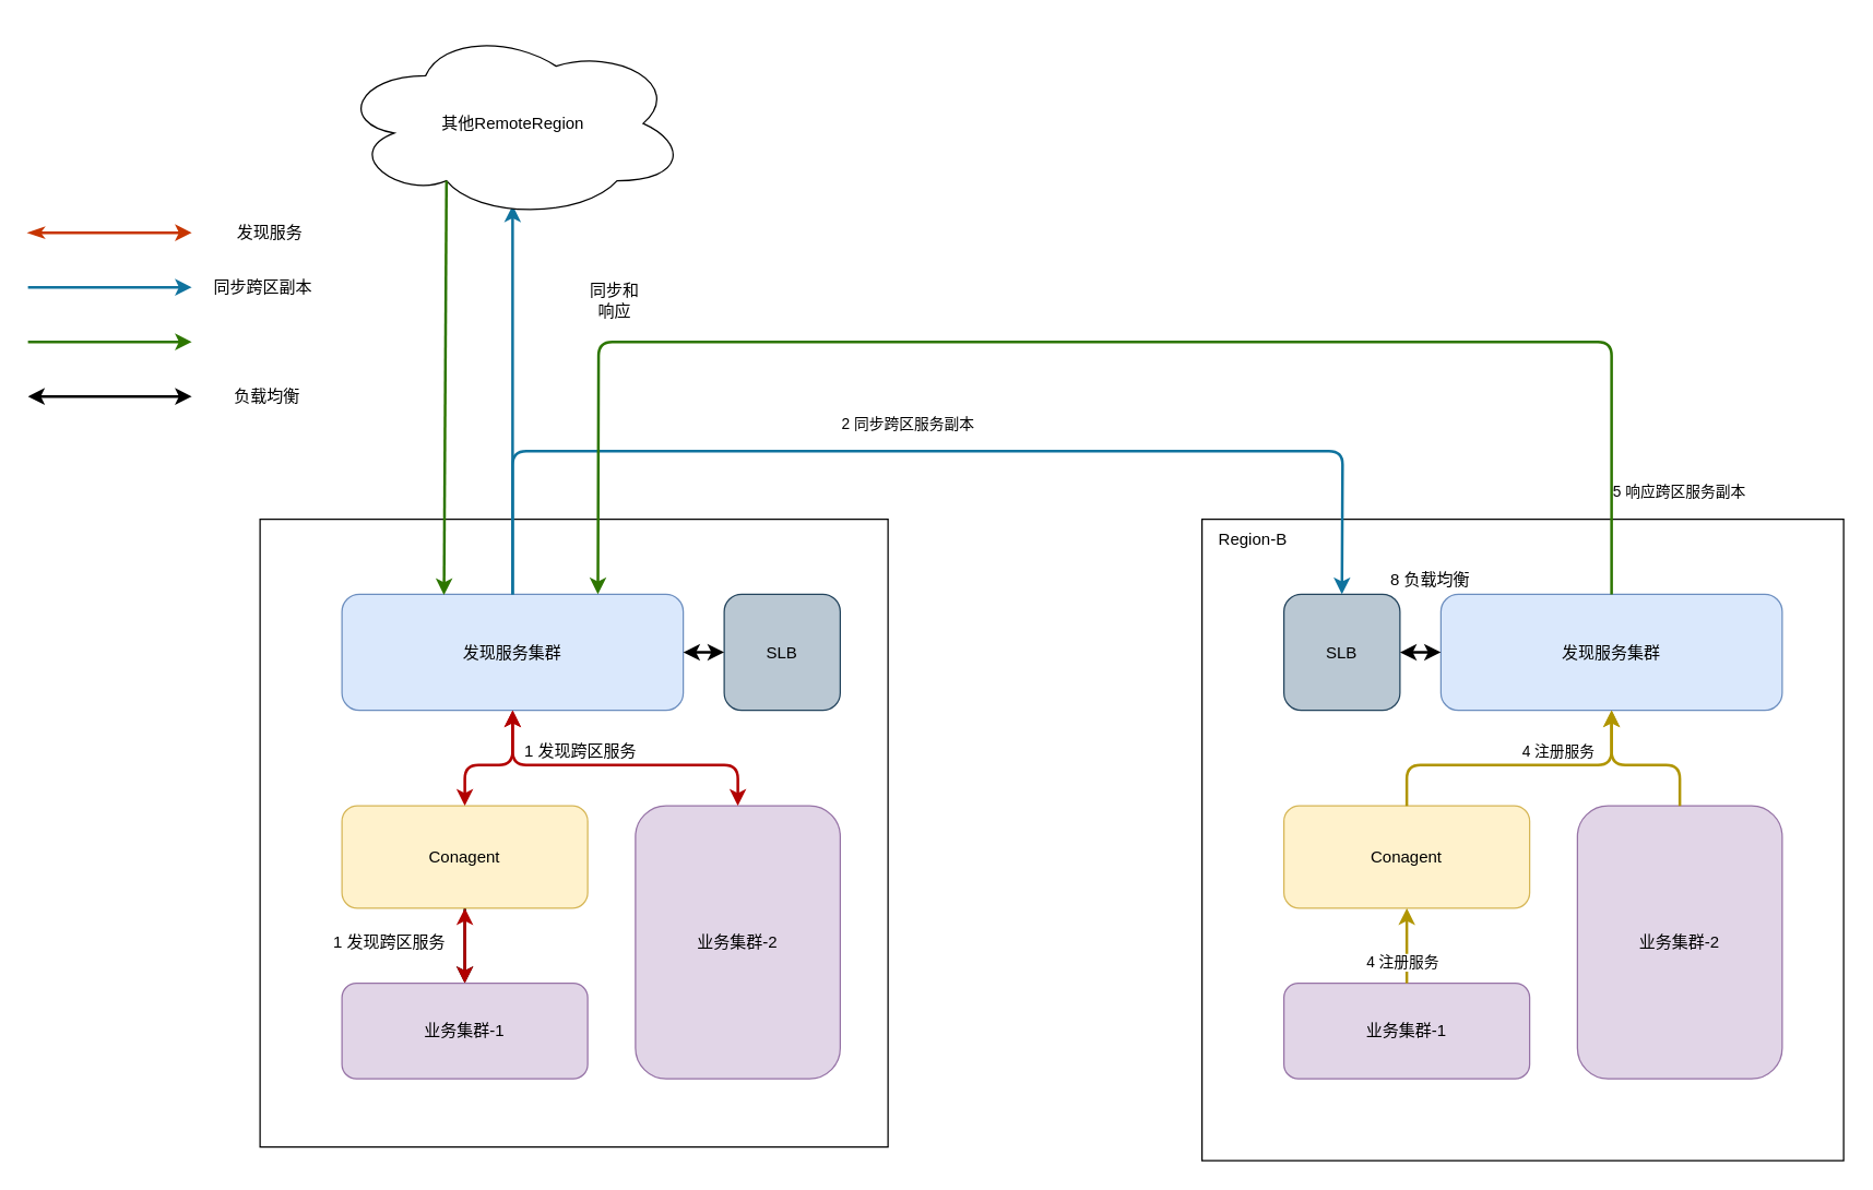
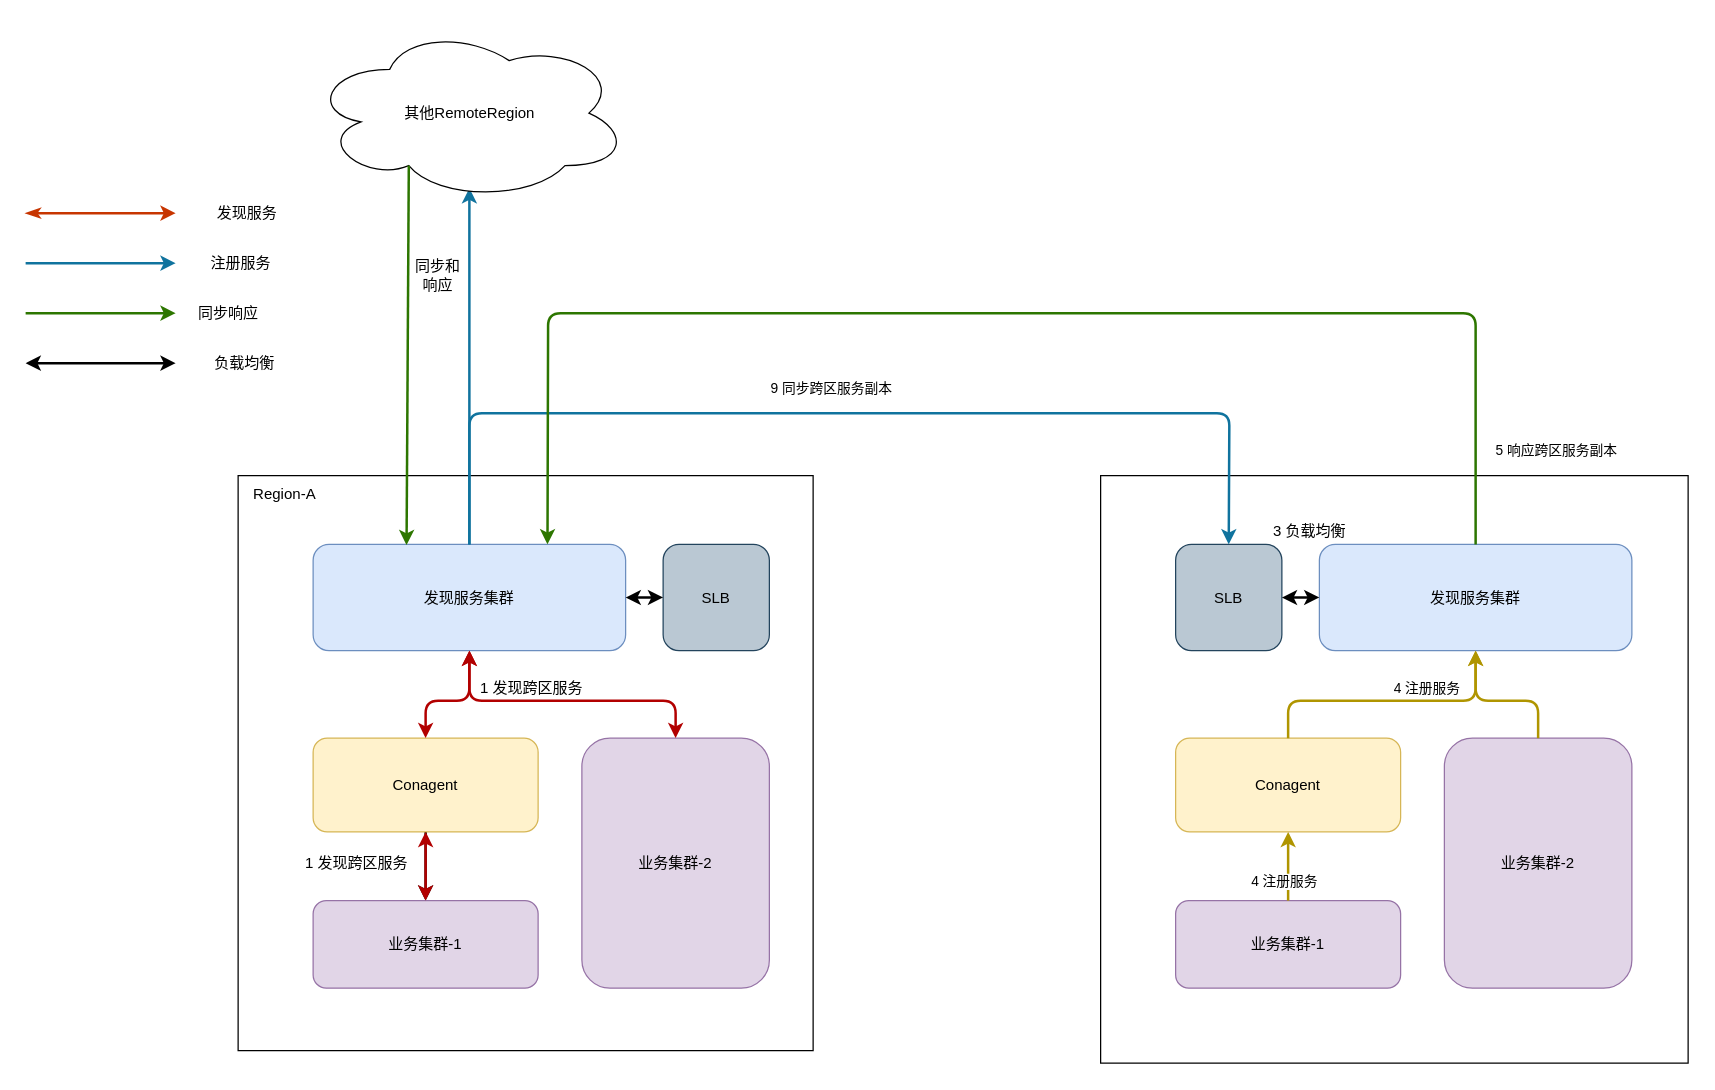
  <mxCell id="0" />
  <mxCell id="1" parent="0" />
  <mxCell id="2" value="" style="whiteSpace=wrap;html=1;aspect=fixed;" vertex="1" parent="1"><mxGeometry x="190" y="380" width="460" height="460" as="geometry" /></mxCell>
  <mxCell id="3" value="发现服务集群" style="rounded=1;whiteSpace=wrap;html=1;fillColor=#dae8fc;strokeColor=#6c8ebf;" vertex="1" parent="1"><mxGeometry x="250" y="435" width="250" height="85" as="geometry" /></mxCell>
  <mxCell id="4" value="" style="edgeStyle=orthogonalEdgeStyle;rounded=0;orthogonalLoop=1;jettySize=auto;html=1;startArrow=none;startFill=0;strokeWidth=2;" edge="1" parent="1" source="5" target="6"><mxGeometry relative="1" as="geometry" /></mxCell>
  <mxCell id="5" value="Conagent" style="rounded=1;whiteSpace=wrap;html=1;fillColor=#fff2cc;strokeColor=#d6b656;" vertex="1" parent="1"><mxGeometry x="250" y="590" width="180" height="75" as="geometry" /></mxCell>
  <mxCell id="6" value="业务集群-1" style="rounded=1;whiteSpace=wrap;html=1;fillColor=#e1d5e7;strokeColor=#9673a6;" vertex="1" parent="1"><mxGeometry x="250" y="720" width="180" height="70" as="geometry" /></mxCell>
  <mxCell id="7" value="&lt;span&gt;业务集群-2&lt;/span&gt;" style="rounded=1;whiteSpace=wrap;html=1;fillColor=#e1d5e7;strokeColor=#9673a6;" vertex="1" parent="1"><mxGeometry x="465" y="590" width="150" height="200" as="geometry" /></mxCell>
+ <mxCell id="8" value="Region-A" style="text;html=1;strokeColor=none;fillColor=none;align=center;verticalAlign=middle;whiteSpace=wrap;rounded=0;" vertex="1" parent="1"><mxGeometry x="190" y="380" width="75" height="30" as="geometry" /></mxCell>
  <mxCell id="9" value="SLB" style="rounded=1;whiteSpace=wrap;html=1;fillColor=#bac8d3;strokeColor=#23445d;" vertex="1" parent="1"><mxGeometry x="530" y="435" width="85" height="85" as="geometry" /></mxCell>
  <mxCell id="10" value="" style="endArrow=classic;startArrow=classic;html=1;exitX=0.5;exitY=0;exitDx=0;exitDy=0;entryX=0.5;entryY=1;entryDx=0;entryDy=0;strokeWidth=2;fillColor=#e51400;strokeColor=#B20000;" edge="1" parent="1" source="5" target="3"><mxGeometry width="50" height="50" relative="1" as="geometry"><mxPoint x="840" y="600" as="sourcePoint" /><mxPoint x="375" y="530" as="targetPoint" /><Array as="points"><mxPoint x="340" y="560" /><mxPoint x="375" y="560" /></Array></mxGeometry></mxCell>
  <mxCell id="11" value="" style="endArrow=classic;startArrow=classic;html=1;entryX=0.5;entryY=0;entryDx=0;entryDy=0;exitX=0.5;exitY=1;exitDx=0;exitDy=0;strokeWidth=2;fillColor=#e51400;strokeColor=#B20000;" edge="1" parent="1" source="3" target="7"><mxGeometry width="50" height="50" relative="1" as="geometry"><mxPoint x="570" y="520" as="sourcePoint" /><mxPoint x="351" y="528.98" as="targetPoint" /><Array as="points"><mxPoint x="375" y="560" /><mxPoint x="540" y="560" /></Array></mxGeometry></mxCell>
  <mxCell id="12" value="" style="endArrow=classic;startArrow=classic;html=1;strokeWidth=2;entryX=0;entryY=0.5;entryDx=0;entryDy=0;exitX=1;exitY=0.5;exitDx=0;exitDy=0;" edge="1" parent="1" source="3" target="9"><mxGeometry width="50" height="50" relative="1" as="geometry"><mxPoint x="480" y="450" as="sourcePoint" /><mxPoint x="530" y="400" as="targetPoint" /></mxGeometry></mxCell>
  <mxCell id="13" value="" style="whiteSpace=wrap;html=1;aspect=fixed;" vertex="1" parent="1"><mxGeometry x="880" y="380" width="470" height="470" as="geometry" /></mxCell>
  <mxCell id="14" value="发现服务集群" style="rounded=1;whiteSpace=wrap;html=1;fillColor=#dae8fc;strokeColor=#6c8ebf;" vertex="1" parent="1"><mxGeometry x="1055" y="435" width="250" height="85" as="geometry" /></mxCell>
  <mxCell id="15" value="Conagent" style="rounded=1;whiteSpace=wrap;html=1;fillColor=#fff2cc;strokeColor=#d6b656;" vertex="1" parent="1"><mxGeometry x="940" y="590" width="180" height="75" as="geometry" /></mxCell>
  <mxCell id="16" value="业务集群-1" style="rounded=1;whiteSpace=wrap;html=1;fillColor=#e1d5e7;strokeColor=#9673a6;" vertex="1" parent="1"><mxGeometry x="940" y="720" width="180" height="70" as="geometry" /></mxCell>
  <mxCell id="17" value="&lt;span&gt;业务集群-2&lt;/span&gt;" style="rounded=1;whiteSpace=wrap;html=1;fillColor=#e1d5e7;strokeColor=#9673a6;" vertex="1" parent="1"><mxGeometry x="1155" y="590" width="150" height="200" as="geometry" /></mxCell>
- <mxCell id="18" value="Region-B" style="text;html=1;strokeColor=none;fillColor=none;align=center;verticalAlign=middle;whiteSpace=wrap;rounded=0;" vertex="1" parent="1"><mxGeometry x="880" y="380" width="75" height="30" as="geometry" /></mxCell>
  <mxCell id="19" value="SLB" style="rounded=1;whiteSpace=wrap;html=1;fillColor=#bac8d3;strokeColor=#23445d;" vertex="1" parent="1"><mxGeometry x="940" y="435" width="85" height="85" as="geometry" /></mxCell>
  <mxCell id="20" value="" style="endArrow=classic;startArrow=none;html=1;exitX=0.5;exitY=0;exitDx=0;exitDy=0;entryX=0.5;entryY=1;entryDx=0;entryDy=0;strokeWidth=2;fillColor=#e3c800;strokeColor=#B09500;startFill=0;" edge="1" parent="1" source="15" target="14"><mxGeometry width="50" height="50" relative="1" as="geometry"><mxPoint x="1530" y="600" as="sourcePoint" /><mxPoint x="1065" y="530" as="targetPoint" /><Array as="points"><mxPoint x="1030" y="560" /><mxPoint x="1180" y="560" /></Array></mxGeometry></mxCell>
  <mxCell id="21" value="" style="endArrow=classic;startArrow=none;html=1;strokeWidth=2;exitX=0.5;exitY=0;exitDx=0;exitDy=0;entryX=0.5;entryY=0;entryDx=0;entryDy=0;startFill=0;fillColor=#b1ddf0;strokeColor=#10739e;" edge="1" parent="1" source="3" target="19"><mxGeometry width="50" height="50" relative="1" as="geometry"><mxPoint x="510" y="310" as="sourcePoint" /><mxPoint x="970" y="310" as="targetPoint" /><Array as="points"><mxPoint x="375" y="330" /><mxPoint x="983" y="330" /></Array></mxGeometry></mxCell>
  <mxCell id="22" value="" style="endArrow=classic;startArrow=classic;html=1;strokeWidth=2;entryX=0;entryY=0.5;entryDx=0;entryDy=0;exitX=1;exitY=0.5;exitDx=0;exitDy=0;" edge="1" parent="1" source="19" target="14"><mxGeometry width="50" height="50" relative="1" as="geometry"><mxPoint x="860" y="560" as="sourcePoint" /><mxPoint x="910" y="510" as="targetPoint" /></mxGeometry></mxCell>
  <mxCell id="23" value="1 发现跨区服务" style="text;html=1;strokeColor=none;fillColor=none;align=center;verticalAlign=middle;whiteSpace=wrap;rounded=0;" vertex="1" parent="1"><mxGeometry x="370" y="540" width="110" height="20" as="geometry" /></mxCell>
- <mxCell id="24" value="&lt;span style=&quot;font-size: 11px ; background-color: rgb(255 , 255 , 255)&quot;&gt;2 同步跨区服务副本&lt;/span&gt;" style="text;html=1;strokeColor=none;fillColor=none;align=center;verticalAlign=middle;whiteSpace=wrap;rounded=0;" vertex="1" parent="1"><mxGeometry x="600" y="300" width="130" height="20" as="geometry" /></mxCell>
- <mxCell id="25" value="&lt;span style=&quot;font-size: 11px ; background-color: rgb(255 , 255 , 255)&quot;&gt;5 响应跨区服务副本&lt;/span&gt;" style="text;html=1;strokeColor=none;fillColor=none;align=center;verticalAlign=middle;whiteSpace=wrap;rounded=0;" vertex="1" parent="1"><mxGeometry x="1165" y="350" width="130" height="20" as="geometry" /></mxCell>
- <mxCell id="26" value="8 负载均衡" style="text;html=1;strokeColor=none;fillColor=none;align=center;verticalAlign=middle;whiteSpace=wrap;rounded=0;" vertex="1" parent="1"><mxGeometry x="1010" y="415" width="75" height="20" as="geometry" /></mxCell>
+ <mxCell id="24" value="&lt;span style=&quot;font-size: 11px ; background-color: rgb(255 , 255 , 255)&quot;&gt;9 同步跨区服务副本&lt;/span&gt;" style="text;html=1;strokeColor=none;fillColor=none;align=center;verticalAlign=middle;whiteSpace=wrap;rounded=0;" vertex="1" parent="1"><mxGeometry x="600" y="300" width="130" height="20" as="geometry" /></mxCell>
+ <mxCell id="25" value="&lt;span style=&quot;font-size: 11px ; background-color: rgb(255 , 255 , 255)&quot;&gt;5 响应跨区服务副本&lt;/span&gt;" style="text;html=1;strokeColor=none;fillColor=none;align=center;verticalAlign=middle;whiteSpace=wrap;rounded=0;" vertex="1" parent="1"><mxGeometry x="1180" y="350" width="130" height="20" as="geometry" /></mxCell>
+ <mxCell id="26" value="3 负载均衡" style="text;html=1;strokeColor=none;fillColor=none;align=center;verticalAlign=middle;whiteSpace=wrap;rounded=0;" vertex="1" parent="1"><mxGeometry x="1010" y="415" width="75" height="20" as="geometry" /></mxCell>
  <mxCell id="27" value="" style="endArrow=classic;startArrow=classic;html=1;strokeWidth=2;entryX=0.5;entryY=1;entryDx=0;entryDy=0;fillColor=#e51400;strokeColor=#B20000;" edge="1" parent="1" source="6" target="5"><mxGeometry width="50" height="50" relative="1" as="geometry"><mxPoint y="710" as="sourcePoint" x="140" /><mxPoint x="190" y="660" as="targetPoint" /></mxGeometry></mxCell>
  <mxCell id="28" value="" style="endArrow=classic;html=1;strokeWidth=2;exitX=0.5;exitY=0;exitDx=0;exitDy=0;fillColor=#b1ddf0;strokeColor=#10739e;" edge="1" parent="1" source="3"><mxGeometry width="50" height="50" relative="1" as="geometry"><mxPoint x="300" y="270" as="sourcePoint" /><mxPoint x="375" y="150" as="targetPoint" /></mxGeometry></mxCell>
  <mxCell id="29" value="其他RemoteRegion" style="ellipse;shape=cloud;whiteSpace=wrap;html=1;" vertex="1" parent="1"><mxGeometry x="247.5" y="20" width="255" height="140" as="geometry" /></mxCell>
  <mxCell id="30" value="" style="endArrow=classic;html=1;fillColor=#fa6800;strokeColor=#C73500;strokeWidth=2;startArrow=classicThin;startFill=1;" edge="1" parent="1"><mxGeometry width="50" height="50" relative="1" as="geometry"><mxPoint x="20" y="170" as="sourcePoint" /><mxPoint y="170" as="targetPoint" x="140" /></mxGeometry></mxCell>
  <mxCell id="31" value="" style="endArrow=classic;html=1;strokeWidth=2;fillColor=#b1ddf0;strokeColor=#10739e;" edge="1" parent="1"><mxGeometry width="50" height="50" relative="1" as="geometry"><mxPoint x="20" y="210" as="sourcePoint" /><mxPoint y="210" as="targetPoint" x="140" /></mxGeometry></mxCell>
  <mxCell id="32" value="发现服务" style="text;html=1;strokeColor=none;fillColor=none;align=center;verticalAlign=middle;whiteSpace=wrap;rounded=0;" vertex="1" parent="1"><mxGeometry x="170" y="160" width="55" height="20" as="geometry" /></mxCell>
- <mxCell id="33" value="同步跨区副本" style="text;html=1;strokeColor=none;fillColor=none;align=center;verticalAlign=middle;whiteSpace=wrap;rounded=0;" vertex="1" parent="1"><mxGeometry x="155" y="200" width="75" height="20" as="geometry" /></mxCell>
+ <mxCell id="33" value="注册服务" style="text;html=1;strokeColor=none;fillColor=none;align=center;verticalAlign=middle;whiteSpace=wrap;rounded=0;" vertex="1" parent="1"><mxGeometry x="155" y="200" width="75" height="20" as="geometry" /></mxCell>
  <mxCell id="34" value="" style="endArrow=classic;startArrow=classic;html=1;strokeWidth=2;" edge="1" parent="1"><mxGeometry width="50" height="50" relative="1" as="geometry"><mxPoint x="20" as="sourcePoint" y="290" /><mxPoint as="targetPoint" x="140" y="290" /></mxGeometry></mxCell>
  <mxCell id="35" value="负载均衡" style="text;html=1;strokeColor=none;fillColor=none;align=center;verticalAlign=middle;whiteSpace=wrap;rounded=0;" vertex="1" parent="1"><mxGeometry x="167.5" y="280" width="55" height="20" as="geometry" /></mxCell>
  <mxCell id="36" value="" style="endArrow=classic;startArrow=none;html=1;strokeWidth=2;exitX=0.5;exitY=0;exitDx=0;exitDy=0;entryX=0.75;entryY=0;entryDx=0;entryDy=0;startFill=0;fillColor=#60a917;strokeColor=#2D7600;" edge="1" parent="1" source="14" target="3"><mxGeometry width="50" height="50" relative="1" as="geometry"><mxPoint x="980" y="220" as="sourcePoint" /><mxPoint x="1030" y="170" as="targetPoint" /><Array as="points"><mxPoint x="1180" y="250" /><mxPoint x="438" y="250" /></Array></mxGeometry></mxCell>
  <mxCell id="37" value="" style="endArrow=classic;html=1;strokeWidth=2;exitX=0.31;exitY=0.8;exitDx=0;exitDy=0;exitPerimeter=0;entryX=0.299;entryY=0.007;entryDx=0;entryDy=0;entryPerimeter=0;fillColor=#60a917;strokeColor=#2D7600;" edge="1" parent="1" source="29" target="3"><mxGeometry width="50" height="50" relative="1" as="geometry"><mxPoint x="110" y="30" as="sourcePoint" /><mxPoint x="160" y="-20" as="targetPoint" /></mxGeometry></mxCell>
  <mxCell id="38" value="" style="endArrow=classic;html=1;strokeWidth=2;fillColor=#60a917;strokeColor=#2D7600;" edge="1" parent="1"><mxGeometry width="50" height="50" relative="1" as="geometry"><mxPoint x="20" y="250" as="sourcePoint" /><mxPoint y="250" as="targetPoint" x="140" /></mxGeometry></mxCell>
+ <mxCell id="39" value="同步响应" style="text;html=1;strokeColor=none;fillColor=none;align=center;verticalAlign=middle;whiteSpace=wrap;rounded=0;" vertex="1" parent="1"><mxGeometry x="155" y="240" width="55" height="20" as="geometry" /></mxCell>
  <mxCell id="40" value="" style="endArrow=classic;startArrow=none;html=1;strokeWidth=2;entryX=0.5;entryY=1;entryDx=0;entryDy=0;fillColor=#e3c800;strokeColor=#B09500;startFill=0;" edge="1" parent="1" source="16" target="15"><mxGeometry width="50" height="50" relative="1" as="geometry"><mxPoint x="350" y="730" as="sourcePoint" /><mxPoint x="350" y="675" as="targetPoint" /></mxGeometry></mxCell>
  <mxCell id="41" value="4 注册服务" style="edgeLabel;html=1;align=center;verticalAlign=middle;resizable=0;points=[];" vertex="1" connectable="0" parent="40"><mxGeometry x="-0.412" y="4" relative="1" as="geometry"><mxPoint as="offset" /></mxGeometry></mxCell>
  <mxCell id="42" value="" style="endArrow=classic;html=1;strokeWidth=2;exitX=0.5;exitY=0;exitDx=0;exitDy=0;fillColor=#e3c800;strokeColor=#B09500;" edge="1" parent="1" source="17"><mxGeometry width="50" height="50" relative="1" as="geometry"><mxPoint x="1380" y="520" as="sourcePoint" /><mxPoint x="1180" y="520" as="targetPoint" /><Array as="points"><mxPoint x="1230" y="560" /><mxPoint x="1180" y="560" /></Array></mxGeometry></mxCell>
  <mxCell id="43" value="4 注册服务" style="edgeLabel;html=1;align=center;verticalAlign=middle;resizable=0;points=[];" vertex="1" connectable="0" parent="1"><mxGeometry x="1140" y="549.999" as="geometry" /></mxCell>
- <mxCell id="44" value="同步和响应" style="text;html=1;strokeColor=none;fillColor=none;align=center;verticalAlign=middle;whiteSpace=wrap;rounded=0;" vertex="1" parent="1"><mxGeometry x="430" y="210" width="40" height="20" as="geometry" /></mxCell>
+ <mxCell id="44" value="同步和响应" style="text;html=1;strokeColor=none;fillColor=none;align=center;verticalAlign=middle;whiteSpace=wrap;rounded=0;" vertex="1" parent="1"><mxGeometry x="330" y="210" width="40" height="20" as="geometry" /></mxCell>
  <mxCell id="45" value="1 发现跨区服务" style="text;html=1;strokeColor=none;fillColor=none;align=center;verticalAlign=middle;whiteSpace=wrap;rounded=0;" vertex="1" parent="1"><mxGeometry x="230" y="680" width="110" height="20" as="geometry" /></mxCell>
